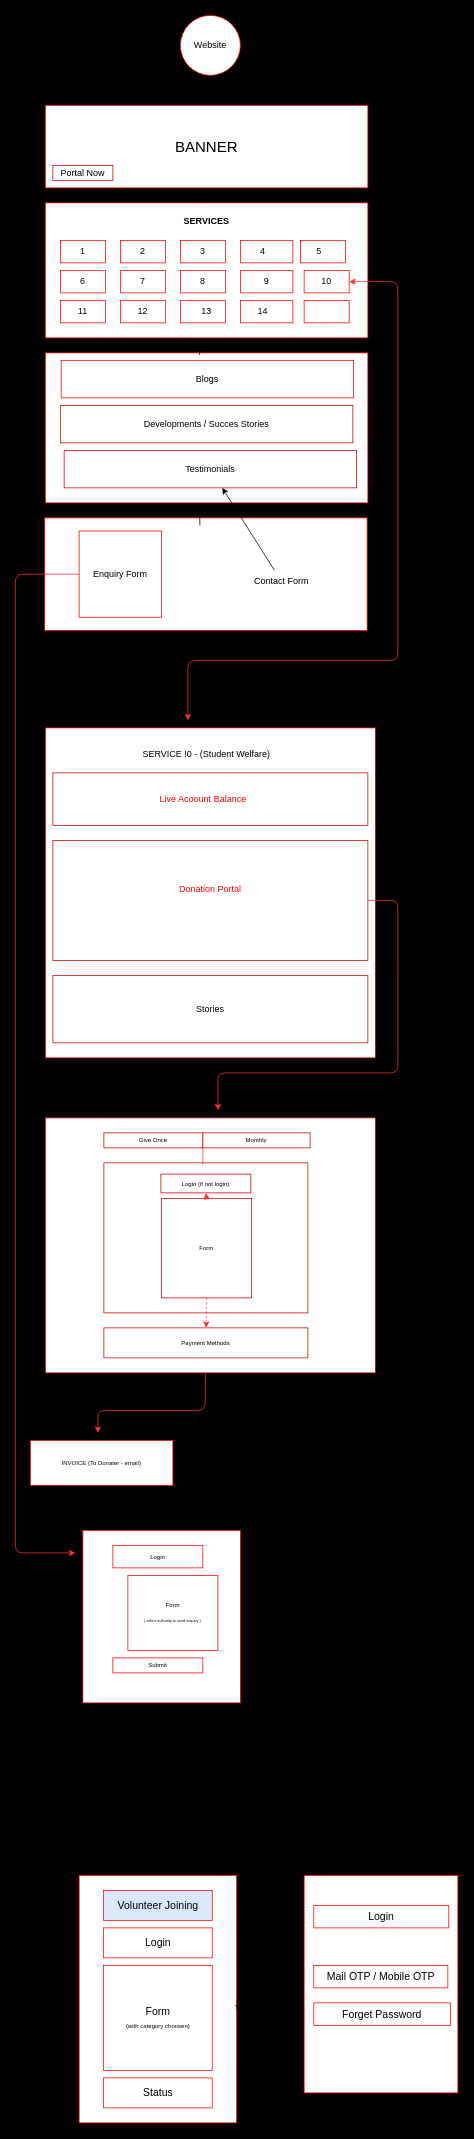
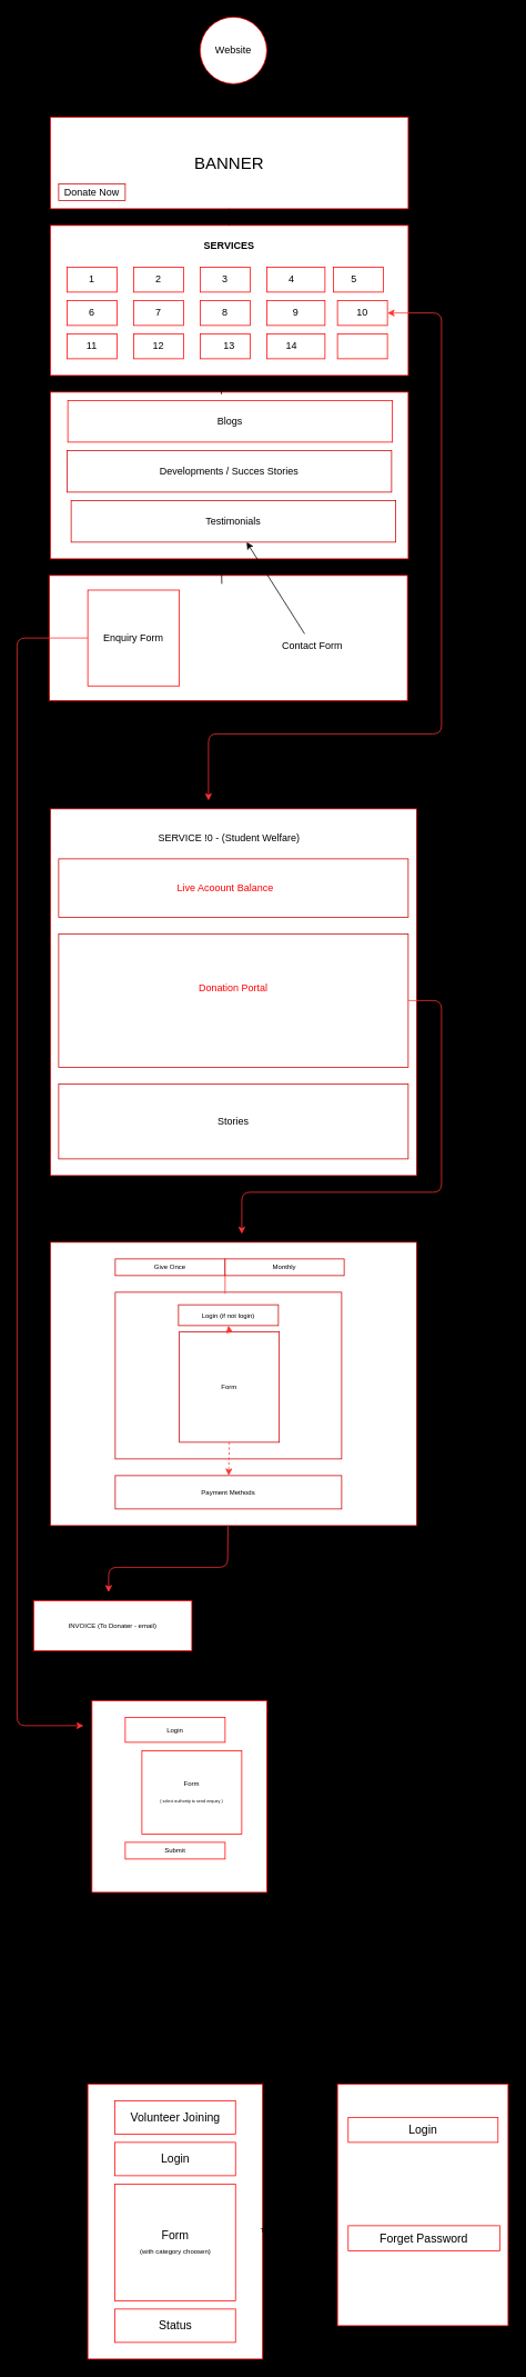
  <mxCell id="0" />
  <mxCell id="1" parent="0" />
  <mxCell id="2" style="edgeStyle=none;html=1;fontColor=#000000;" edge="1" parent="1" source="3"><mxGeometry relative="1" as="geometry"><mxPoint x="280" y="130" as="targetPoint" /></mxGeometry></mxCell>
  <mxCell id="3" value="&lt;font color=&quot;#000000&quot;&gt;Website&lt;/font&gt;" style="ellipse;whiteSpace=wrap;html=1;aspect=fixed;fillColor=#FFFFFF;strokeColor=#FF0000;" vertex="1" parent="1"><mxGeometry x="240" y="20" width="80" height="80" as="geometry" /></mxCell>
  <mxCell id="4" value="&lt;font style=&quot;font-size: 20px;&quot;&gt;BANNER&lt;/font&gt;" style="rounded=0;whiteSpace=wrap;html=1;fontColor=#000000;fillColor=#FFFFFF;strokeColor=#FF0000;" vertex="1" parent="1"><mxGeometry x="60" y="140" width="430" height="110" as="geometry" /></mxCell>
  <mxCell id="5" value="" style="rounded=0;whiteSpace=wrap;html=1;strokeColor=#FF0000;fontSize=20;fontColor=#000000;fillColor=#FFFFFF;" vertex="1" parent="1"><mxGeometry x="60" y="270" width="430" height="180" as="geometry" /></mxCell>
  <mxCell id="6" value="" style="rounded=0;whiteSpace=wrap;html=1;strokeColor=#FF0000;fontSize=20;fontColor=#000000;fillColor=#FFFFFF;" vertex="1" parent="1"><mxGeometry x="80" y="320" width="60" height="30" as="geometry" /></mxCell>
  <mxCell id="7" value="" style="rounded=0;whiteSpace=wrap;html=1;strokeColor=#FF0000;fontSize=20;fontColor=#000000;fillColor=#FFFFFF;" vertex="1" parent="1"><mxGeometry x="160" y="320" width="60" height="30" as="geometry" /></mxCell>
  <mxCell id="8" value="" style="rounded=0;whiteSpace=wrap;html=1;strokeColor=#FF0000;fontSize=20;fontColor=#000000;fillColor=#FFFFFF;" vertex="1" parent="1"><mxGeometry x="240" y="320" width="60" height="30" as="geometry" /></mxCell>
  <mxCell id="9" value="" style="rounded=0;whiteSpace=wrap;html=1;strokeColor=#FF0000;fontSize=20;fontColor=#000000;fillColor=#FFFFFF;" vertex="1" parent="1"><mxGeometry x="400" y="320" width="60" height="30" as="geometry" /></mxCell>
  <mxCell id="10" value="" style="rounded=0;whiteSpace=wrap;html=1;strokeColor=#FF0000;fontSize=20;fontColor=#000000;fillColor=#FFFFFF;" vertex="1" parent="1"><mxGeometry x="320" y="320" width="70" height="30" as="geometry" /></mxCell>
  <mxCell id="11" value="" style="rounded=0;whiteSpace=wrap;html=1;strokeColor=#FF0000;fontSize=20;fontColor=#000000;fillColor=#FFFFFF;" vertex="1" parent="1"><mxGeometry x="80" y="360" width="60" height="30" as="geometry" /></mxCell>
  <mxCell id="12" value="" style="rounded=0;whiteSpace=wrap;html=1;strokeColor=#FF0000;fontSize=20;fontColor=#000000;fillColor=#FFFFFF;" vertex="1" parent="1"><mxGeometry x="160" y="360" width="60" height="30" as="geometry" /></mxCell>
  <mxCell id="13" value="" style="rounded=0;whiteSpace=wrap;html=1;strokeColor=#FF0000;fontSize=20;fontColor=#000000;fillColor=#FFFFFF;" vertex="1" parent="1"><mxGeometry x="240" y="360" width="60" height="30" as="geometry" /></mxCell>
  <mxCell id="14" value="" style="rounded=0;whiteSpace=wrap;html=1;strokeColor=#FF0000;fontSize=20;fontColor=#000000;fillColor=#FFFFFF;" vertex="1" parent="1"><mxGeometry x="320" y="360" width="70" height="30" as="geometry" /></mxCell>
  <mxCell id="15" value="" style="rounded=0;whiteSpace=wrap;html=1;strokeColor=#FF0000;fontSize=20;fontColor=#000000;fillColor=#FFFFFF;" vertex="1" parent="1"><mxGeometry x="405" y="360" width="60" height="30" as="geometry" /></mxCell>
  <mxCell id="16" value="" style="rounded=0;whiteSpace=wrap;html=1;strokeColor=#FF0000;fontSize=20;fontColor=#000000;fillColor=#FFFFFF;" vertex="1" parent="1"><mxGeometry x="80" y="400" width="60" height="30" as="geometry" /></mxCell>
  <mxCell id="17" value="" style="rounded=0;whiteSpace=wrap;html=1;strokeColor=#FF0000;fontSize=20;fontColor=#000000;fillColor=#FFFFFF;" vertex="1" parent="1"><mxGeometry x="160" y="400" width="60" height="30" as="geometry" /></mxCell>
  <mxCell id="18" value="" style="rounded=0;whiteSpace=wrap;html=1;strokeColor=#FF0000;fontSize=20;fontColor=#000000;fillColor=#FFFFFF;" vertex="1" parent="1"><mxGeometry x="240" y="400" width="60" height="30" as="geometry" /></mxCell>
  <mxCell id="19" value="" style="rounded=0;whiteSpace=wrap;html=1;strokeColor=#FF0000;fontSize=20;fontColor=#000000;fillColor=#FFFFFF;" vertex="1" parent="1"><mxGeometry x="320" y="400" width="70" height="30" as="geometry" /></mxCell>
  <mxCell id="20" value="" style="rounded=0;whiteSpace=wrap;html=1;strokeColor=#FF0000;fontSize=20;fontColor=#000000;fillColor=#FFFFFF;" vertex="1" parent="1"><mxGeometry x="405" y="400" width="60" height="30" as="geometry" /></mxCell>
  <mxCell id="21" value="" style="endArrow=none;html=1;exitX=0.5;exitY=1;exitDx=0;exitDy=0;entryX=0.5;entryY=0;entryDx=0;entryDy=0;" edge="1" parent="1" source="4" target="5"><mxGeometry width="50" height="50" relative="1" as="geometry"><mxPoint x="400" y="390" as="sourcePoint" /><mxPoint x="450" y="340" as="targetPoint" /></mxGeometry></mxCell>
  <mxCell id="22" value="&lt;font color=&quot;#000000&quot;&gt;&lt;b&gt;SERVICES&lt;/b&gt;&lt;/font&gt;" style="text;html=1;strokeColor=none;fillColor=none;align=center;verticalAlign=middle;whiteSpace=wrap;rounded=0;" vertex="1" parent="1"><mxGeometry x="245" y="280" width="60" height="30" as="geometry" /></mxCell>
  <mxCell id="23" value="1" style="text;html=1;strokeColor=none;fillColor=none;align=center;verticalAlign=middle;whiteSpace=wrap;rounded=0;fontColor=#000000;" vertex="1" parent="1"><mxGeometry x="80" y="320" width="60" height="30" as="geometry" /></mxCell>
  <mxCell id="24" value="2" style="text;html=1;strokeColor=none;fillColor=none;align=center;verticalAlign=middle;whiteSpace=wrap;rounded=0;fontColor=#000000;" vertex="1" parent="1"><mxGeometry x="160" y="320" width="60" height="30" as="geometry" /></mxCell>
  <mxCell id="25" value="3" style="text;html=1;strokeColor=none;fillColor=none;align=center;verticalAlign=middle;whiteSpace=wrap;rounded=0;fontColor=#000000;" vertex="1" parent="1"><mxGeometry x="240" y="320" width="60" height="30" as="geometry" /></mxCell>
  <mxCell id="26" value="4" style="text;html=1;strokeColor=none;fillColor=none;align=center;verticalAlign=middle;whiteSpace=wrap;rounded=0;fontColor=#000000;" vertex="1" parent="1"><mxGeometry x="320" y="320" width="60" height="30" as="geometry" /></mxCell>
  <mxCell id="27" value="5" style="text;html=1;strokeColor=none;fillColor=none;align=center;verticalAlign=middle;whiteSpace=wrap;rounded=0;fontColor=#000000;" vertex="1" parent="1"><mxGeometry x="395" y="320" width="60" height="30" as="geometry" /></mxCell>
  <mxCell id="28" value="6" style="text;html=1;strokeColor=none;fillColor=none;align=center;verticalAlign=middle;whiteSpace=wrap;rounded=0;fontColor=#000000;" vertex="1" parent="1"><mxGeometry x="80" y="360" width="60" height="30" as="geometry" /></mxCell>
  <mxCell id="29" value="7" style="text;html=1;strokeColor=none;fillColor=none;align=center;verticalAlign=middle;whiteSpace=wrap;rounded=0;fontColor=#000000;" vertex="1" parent="1"><mxGeometry x="160" y="360" width="60" height="30" as="geometry" /></mxCell>
  <mxCell id="30" value="8" style="text;html=1;strokeColor=none;fillColor=none;align=center;verticalAlign=middle;whiteSpace=wrap;rounded=0;fontColor=#000000;" vertex="1" parent="1"><mxGeometry x="240" y="360" width="60" height="30" as="geometry" /></mxCell>
  <mxCell id="31" value="9" style="text;html=1;strokeColor=none;fillColor=none;align=center;verticalAlign=middle;whiteSpace=wrap;rounded=0;fontColor=#000000;" vertex="1" parent="1"><mxGeometry x="325" y="360" width="60" height="30" as="geometry" /></mxCell>
  <mxCell id="32" value="10" style="text;html=1;strokeColor=none;fillColor=none;align=center;verticalAlign=middle;whiteSpace=wrap;rounded=0;fontColor=#000000;" vertex="1" parent="1"><mxGeometry x="405" y="360" width="60" height="30" as="geometry" /></mxCell>
  <mxCell id="33" value="11" style="text;html=1;strokeColor=none;fillColor=none;align=center;verticalAlign=middle;whiteSpace=wrap;rounded=0;fontColor=#000000;" vertex="1" parent="1"><mxGeometry x="80" y="400" width="60" height="30" as="geometry" /></mxCell>
  <mxCell id="34" value="12" style="text;html=1;strokeColor=none;fillColor=none;align=center;verticalAlign=middle;whiteSpace=wrap;rounded=0;fontColor=#000000;" vertex="1" parent="1"><mxGeometry x="160" y="400" width="60" height="30" as="geometry" /></mxCell>
  <mxCell id="35" value="13" style="text;html=1;strokeColor=none;fillColor=none;align=center;verticalAlign=middle;whiteSpace=wrap;rounded=0;fontColor=#000000;" vertex="1" parent="1"><mxGeometry x="245" y="400" width="60" height="30" as="geometry" /></mxCell>
  <mxCell id="36" value="14" style="text;html=1;strokeColor=none;fillColor=none;align=center;verticalAlign=middle;whiteSpace=wrap;rounded=0;fontColor=#000000;" vertex="1" parent="1"><mxGeometry x="320" y="400" width="60" height="30" as="geometry" /></mxCell>
  <mxCell id="37" value="" style="rounded=0;whiteSpace=wrap;html=1;fontColor=#000000;fillColor=#FFFFFF;strokeColor=#FF0000;" vertex="1" parent="1"><mxGeometry x="60" y="470" width="430" height="200" as="geometry" /></mxCell>
  <mxCell id="38" value="" style="endArrow=none;html=1;fontColor=#000000;entryX=0.478;entryY=1.007;entryDx=0;entryDy=0;entryPerimeter=0;exitX=0.478;exitY=0.013;exitDx=0;exitDy=0;exitPerimeter=0;" edge="1" parent="1" source="37" target="5"><mxGeometry width="50" height="50" relative="1" as="geometry"><mxPoint x="400" y="510" as="sourcePoint" /><mxPoint x="450" y="460" as="targetPoint" /></mxGeometry></mxCell>
  <mxCell id="39" value="Blogs" style="rounded=0;whiteSpace=wrap;html=1;fontColor=#000000;fillColor=#FFFFFF;strokeColor=#FF0000;" vertex="1" parent="1"><mxGeometry x="81" y="480" width="390" height="50" as="geometry" /></mxCell>
  <mxCell id="40" value="Developments / Succes Stories" style="rounded=0;whiteSpace=wrap;html=1;fontColor=#000000;fillColor=#FFFFFF;strokeColor=#CC0000;" vertex="1" parent="1"><mxGeometry x="80" y="540" width="390" height="50" as="geometry" /></mxCell>
  <mxCell id="41" value="" style="rounded=0;whiteSpace=wrap;html=1;fontColor=#000000;fillColor=#FFFFFF;strokeColor=#FF0000;" vertex="1" parent="1"><mxGeometry x="59" y="690" width="430" height="150" as="geometry" /></mxCell>
  <mxCell id="42" value="" style="endArrow=none;html=1;fontColor=#000000;exitX=0.478;exitY=1.008;exitDx=0;exitDy=0;exitPerimeter=0;" edge="1" parent="1" source="37"><mxGeometry width="50" height="50" relative="1" as="geometry"><mxPoint x="400" y="390" as="sourcePoint" /><mxPoint x="266" y="700" as="targetPoint" /></mxGeometry></mxCell>
  <mxCell id="43" value="Enquiry Form" style="rounded=0;whiteSpace=wrap;html=1;fontColor=#000000;fillColor=#FFFFFF;strokeColor=#FF0000;" vertex="1" parent="1"><mxGeometry x="105" y="707.5" width="110" height="115" as="geometry" /></mxCell>
  <mxCell id="44" value="" style="edgeStyle=none;html=1;fontColor=#000000;" edge="1" parent="1" source="45" target="75"><mxGeometry relative="1" as="geometry" /></mxCell>
  <mxCell id="45" value="Contact Form" style="text;html=1;strokeColor=none;fillColor=none;align=center;verticalAlign=middle;whiteSpace=wrap;rounded=0;fontColor=#000000;" vertex="1" parent="1"><mxGeometry x="320" y="760" width="110" height="30" as="geometry" /></mxCell>
  <mxCell id="46" value="" style="endArrow=classic;startArrow=classic;html=1;strokeColor=#FF3333;fontColor=#000000;exitX=1;exitY=0.5;exitDx=0;exitDy=0;" edge="1" parent="1" source="32"><mxGeometry width="50" height="50" relative="1" as="geometry"><mxPoint x="670" y="740" as="sourcePoint" /><mxPoint x="250" y="960" as="targetPoint" /><Array as="points"><mxPoint x="530" y="375" /><mxPoint x="530" y="880" /><mxPoint x="250" y="880" /></Array></mxGeometry></mxCell>
  <mxCell id="47" value="" style="rounded=0;whiteSpace=wrap;html=1;strokeColor=#CC0000;fontColor=#000000;fillColor=#FFFFFF;" vertex="1" parent="1"><mxGeometry x="60" y="970" width="440" height="440" as="geometry" /></mxCell>
  <mxCell id="48" value="Text" style="text;html=1;strokeColor=none;fillColor=none;align=center;verticalAlign=middle;whiteSpace=wrap;rounded=0;fontColor=#000000;" vertex="1" parent="1"><mxGeometry x="340" y="940" width="60" height="30" as="geometry" /></mxCell>
  <mxCell id="49" value="SERVICE !0 - (Student Welfare)" style="text;html=1;strokeColor=none;fillColor=none;align=center;verticalAlign=middle;whiteSpace=wrap;rounded=0;fontColor=#000000;" vertex="1" parent="1"><mxGeometry x="150" y="990" width="250" height="30" as="geometry" /></mxCell>
  <mxCell id="50" value="" style="rounded=0;whiteSpace=wrap;html=1;strokeColor=#CC0000;fontColor=#000000;fillColor=#FFFFFF;" vertex="1" parent="1"><mxGeometry x="70" y="1030" width="420" height="70" as="geometry" /></mxCell>
  <mxCell id="51" value="Text" style="text;html=1;strokeColor=none;fillColor=none;align=center;verticalAlign=middle;whiteSpace=wrap;rounded=0;fontColor=#000000;" vertex="1" parent="1"><mxGeometry x="340" y="930" width="60" height="30" as="geometry" /></mxCell>
  <mxCell id="52" value="&lt;font color=&quot;#ff0000&quot;&gt;Live Acoount Balance&lt;/font&gt;" style="text;html=1;strokeColor=none;fillColor=none;align=center;verticalAlign=middle;whiteSpace=wrap;rounded=0;fontColor=#000000;" vertex="1" parent="1"><mxGeometry x="187.5" y="1050" width="165" height="30" as="geometry" /></mxCell>
  <mxCell id="53" value="" style="rounded=0;whiteSpace=wrap;html=1;strokeColor=#CC0000;fontColor=#FF0000;fillColor=#FFFFFF;" vertex="1" parent="1"><mxGeometry x="70" y="1120" width="420" height="160" as="geometry" /></mxCell>
  <mxCell id="54" value="Donation Portal" style="text;html=1;strokeColor=none;fillColor=none;align=center;verticalAlign=middle;whiteSpace=wrap;rounded=0;fontColor=#FF0000;" vertex="1" parent="1"><mxGeometry x="210" y="1170" width="140" height="30" as="geometry" /></mxCell>
  <mxCell id="55" value="&lt;font color=&quot;#000000&quot;&gt;Stories&lt;/font&gt;" style="rounded=0;whiteSpace=wrap;html=1;strokeColor=#CC0000;fontColor=#FF0000;fillColor=#FFFFFF;" vertex="1" parent="1"><mxGeometry x="70" y="1300" width="420" height="90" as="geometry" /></mxCell>
  <mxCell id="56" value="" style="endArrow=classic;html=1;strokeColor=#FF3333;fontColor=#000000;exitX=1;exitY=0.5;exitDx=0;exitDy=0;" edge="1" parent="1" source="53"><mxGeometry width="50" height="50" relative="1" as="geometry"><mxPoint x="350" y="1150" as="sourcePoint" /><mxPoint x="290" y="1480" as="targetPoint" /><Array as="points"><mxPoint x="530" y="1200" /><mxPoint x="530" y="1430" /><mxPoint x="290" y="1430" /></Array></mxGeometry></mxCell>
  <mxCell id="57" value="" style="rounded=0;whiteSpace=wrap;html=1;strokeColor=#CC0000;fontColor=#000000;fillColor=#FFFFFF;" vertex="1" parent="1"><mxGeometry x="60" y="1490" width="440" height="340" as="geometry" /></mxCell>
- <mxCell id="58" value="Portal Now" style="rounded=0;whiteSpace=wrap;html=1;strokeColor=#CC0000;fontColor=#000000;fillColor=#FFFFFF;" vertex="1" parent="1"><mxGeometry x="70" y="220" width="80" height="20" as="geometry" /></mxCell>
+ <mxCell id="58" value="Donate Now" style="rounded=0;whiteSpace=wrap;html=1;strokeColor=#CC0000;fontColor=#000000;fillColor=#FFFFFF;" vertex="1" parent="1"><mxGeometry x="70" y="220" width="80" height="20" as="geometry" /></mxCell>
  <mxCell id="59" value="Give Once" style="rounded=0;whiteSpace=wrap;html=1;strokeColor=#CC0000;fontSize=8;fontColor=#000000;fillColor=#FFFFFF;" vertex="1" parent="1"><mxGeometry x="138" y="1510" width="132" height="20" as="geometry" /></mxCell>
  <mxCell id="60" value="Monthly" style="rounded=0;whiteSpace=wrap;html=1;strokeColor=#CC0000;fontSize=8;fontColor=#000000;fillColor=#FFFFFF;" vertex="1" parent="1"><mxGeometry x="270" y="1510" width="143" height="20" as="geometry" /></mxCell>
  <mxCell id="61" value="" style="rounded=0;whiteSpace=wrap;html=1;strokeColor=#CC0000;fontSize=8;fontColor=#000000;fillColor=#FFFFFF;" vertex="1" parent="1"><mxGeometry x="138" y="1550" width="272" height="200" as="geometry" /></mxCell>
  <mxCell id="62" value="Login (if not login)" style="rounded=0;whiteSpace=wrap;html=1;strokeColor=#CC0000;fontSize=8;fontColor=#000000;fillColor=#FFFFFF;" vertex="1" parent="1"><mxGeometry x="214" y="1565" width="120" height="25" as="geometry" /></mxCell>
  <mxCell id="63" value="Form" style="rounded=0;whiteSpace=wrap;html=1;strokeColor=#CC0000;fontSize=8;fontColor=#000000;fillColor=#FFFFFF;" vertex="1" parent="1"><mxGeometry x="215" y="1597.5" width="120" height="132.5" as="geometry" /></mxCell>
  <mxCell id="64" value="Payment Methods" style="rounded=0;whiteSpace=wrap;html=1;strokeColor=#CC0000;fontSize=8;fontColor=#000000;fillColor=#FFFFFF;" vertex="1" parent="1"><mxGeometry x="138" y="1770" width="272" height="40" as="geometry" /></mxCell>
  <mxCell id="65" value="" style="endArrow=none;html=1;strokeColor=#FF3333;fontSize=8;fontColor=#000000;entryX=1;entryY=1;entryDx=0;entryDy=0;exitX=0.485;exitY=0.008;exitDx=0;exitDy=0;exitPerimeter=0;" edge="1" parent="1" source="61" target="59"><mxGeometry width="50" height="50" relative="1" as="geometry"><mxPoint x="340" y="1660" as="sourcePoint" /><mxPoint x="390" y="1610" as="targetPoint" /></mxGeometry></mxCell>
  <mxCell id="66" value="" style="endArrow=block;html=1;strokeColor=#FF3333;fontSize=8;fontColor=#000000;entryX=0.5;entryY=1;entryDx=0;entryDy=0;exitX=0.5;exitY=0;exitDx=0;exitDy=0;" edge="1" parent="1" source="63" target="62"><mxGeometry width="50" height="50" relative="1" as="geometry"><mxPoint x="279.92" y="1561.6" as="sourcePoint" /><mxPoint x="280" y="1540" as="targetPoint" /></mxGeometry></mxCell>
  <mxCell id="67" value="" style="endArrow=classic;html=1;strokeColor=#FF3333;fontSize=8;fontColor=#000000;exitX=0.5;exitY=1;exitDx=0;exitDy=0;dashed=1;" edge="1" parent="1" source="63" target="64"><mxGeometry width="50" height="50" relative="1" as="geometry"><mxPoint x="340" y="1730" as="sourcePoint" /><mxPoint x="390" y="1680" as="targetPoint" /></mxGeometry></mxCell>
  <mxCell id="68" value="" style="endArrow=classic;html=1;strokeColor=#FF3333;fontSize=8;fontColor=#000000;exitX=0.485;exitY=1.002;exitDx=0;exitDy=0;exitPerimeter=0;" edge="1" parent="1" source="57"><mxGeometry width="50" height="50" relative="1" as="geometry"><mxPoint x="340" y="1930" as="sourcePoint" /><mxPoint x="130" y="1910" as="targetPoint" /><Array as="points"><mxPoint x="273" y="1880" /><mxPoint x="130" y="1880" /></Array></mxGeometry></mxCell>
  <mxCell id="69" value="INVOICE (To Donater - email)" style="rounded=0;whiteSpace=wrap;html=1;strokeColor=#FF0000;fontSize=8;fontColor=#000000;fillColor=#FFFFFF;" vertex="1" parent="1"><mxGeometry x="40" y="1920" width="190" height="60" as="geometry" /></mxCell>
  <mxCell id="70" value="" style="endArrow=classic;html=1;strokeColor=#FF3333;fontSize=8;fontColor=#000000;exitX=0;exitY=0.5;exitDx=0;exitDy=0;" edge="1" parent="1" source="43"><mxGeometry width="50" height="50" relative="1" as="geometry"><mxPoint x="290" y="700" as="sourcePoint" /><mxPoint x="100" y="2070" as="targetPoint" /><Array as="points"><mxPoint x="20" y="765" /><mxPoint x="20" y="2070" /></Array></mxGeometry></mxCell>
  <mxCell id="71" value="" style="rounded=0;whiteSpace=wrap;html=1;strokeColor=#FF0000;fontSize=8;fontColor=#000000;fillColor=#FFFFFF;" vertex="1" parent="1"><mxGeometry x="110" y="2040" width="210" height="230" as="geometry" /></mxCell>
  <mxCell id="72" value="Login" style="rounded=0;whiteSpace=wrap;html=1;strokeColor=#FF0000;fontSize=8;fontColor=#000000;fillColor=#FFFFFF;" vertex="1" parent="1"><mxGeometry x="150" y="2060" width="120" height="30" as="geometry" /></mxCell>
  <mxCell id="73" value="Form&lt;br&gt;&lt;br&gt;&lt;font style=&quot;font-size: 5px;&quot;&gt;( select authority to send enquiry )&lt;/font&gt;" style="rounded=0;whiteSpace=wrap;html=1;strokeColor=#FF0000;fontSize=8;fontColor=#000000;fillColor=#FFFFFF;" vertex="1" parent="1"><mxGeometry x="170" y="2100" width="120" height="100" as="geometry" /></mxCell>
  <mxCell id="74" value="Submit" style="rounded=0;whiteSpace=wrap;html=1;strokeColor=#FF0000;fontSize=8;fontColor=#000000;fillColor=#FFFFFF;" vertex="1" parent="1"><mxGeometry x="150" y="2210" width="120" height="20" as="geometry" /></mxCell>
  <mxCell id="75" value="Testimonials" style="rounded=0;whiteSpace=wrap;html=1;fontColor=#000000;fillColor=#FFFFFF;strokeColor=#CC0000;" vertex="1" parent="1"><mxGeometry x="85" y="600" width="390" height="50" as="geometry" /></mxCell>
  <mxCell id="76" value="" style="rounded=0;whiteSpace=wrap;html=1;strokeColor=#FF0000;fontSize=8;fontColor=#000000;fillColor=#FFFFFF;" vertex="1" parent="1"><mxGeometry x="105" y="2500" width="210" height="330" as="geometry" /></mxCell>
- <mxCell id="77" value="&lt;font style=&quot;font-size: 14px;&quot;&gt;Volunteer Joining&lt;/font&gt;" style="rounded=0;whiteSpace=wrap;html=1;strokeColor=#FF0000;fontSize=5;fontColor=#000000;fillColor=#dae8fc;" vertex="1" parent="1"><mxGeometry x="137.5" y="2520" width="145" height="40" as="geometry" /></mxCell>
+ <mxCell id="77" value="&lt;font style=&quot;font-size: 14px;&quot;&gt;Volunteer Joining&lt;/font&gt;" style="rounded=0;whiteSpace=wrap;html=1;strokeColor=#FF0000;fontSize=5;fontColor=#000000;fillColor=#FFFFFF;" vertex="1" parent="1"><mxGeometry x="137.5" y="2520" width="145" height="40" as="geometry" /></mxCell>
  <mxCell id="78" value="&lt;font style=&quot;font-size: 14px;&quot;&gt;Login&lt;/font&gt;" style="rounded=0;whiteSpace=wrap;html=1;strokeColor=#FF0000;fontSize=5;fontColor=#000000;fillColor=#FFFFFF;" vertex="1" parent="1"><mxGeometry x="137.5" y="2570" width="145" height="40" as="geometry" /></mxCell>
  <mxCell id="79" value="&lt;font style=&quot;&quot;&gt;&lt;span style=&quot;font-size: 14px;&quot;&gt;Form&lt;/span&gt;&lt;br&gt;&lt;br&gt;&lt;font style=&quot;font-size: 8px;&quot;&gt;(with category choosen)&lt;/font&gt;&lt;br&gt;&lt;/font&gt;" style="rounded=0;whiteSpace=wrap;html=1;strokeColor=#FF0000;fontSize=5;fontColor=#000000;fillColor=#FFFFFF;" vertex="1" parent="1"><mxGeometry x="137.5" y="2620" width="145" height="140" as="geometry" /></mxCell>
  <mxCell id="80" value="&lt;span style=&quot;font-size: 14px;&quot;&gt;Status&lt;/span&gt;" style="rounded=0;whiteSpace=wrap;html=1;strokeColor=#FF0000;fontSize=5;fontColor=#000000;fillColor=#FFFFFF;" vertex="1" parent="1"><mxGeometry x="137.5" y="2770" width="145" height="40" as="geometry" /></mxCell>
  <mxCell id="81" value="" style="rounded=0;whiteSpace=wrap;html=1;strokeColor=#FF0000;fontSize=8;fontColor=#000000;fillColor=#FFFFFF;" vertex="1" parent="1"><mxGeometry x="405" y="2500" width="205" height="290" as="geometry" /></mxCell>
  <mxCell id="82" value="Text" style="text;html=1;strokeColor=none;fillColor=none;align=center;verticalAlign=middle;whiteSpace=wrap;rounded=0;fontSize=8;fontColor=#000000;" vertex="1" parent="1"><mxGeometry x="290" y="2660" width="60" height="30" as="geometry" /></mxCell>
  <mxCell id="83" value="&lt;font style=&quot;font-size: 14px;&quot;&gt;Login&lt;/font&gt;" style="rounded=0;whiteSpace=wrap;html=1;strokeColor=#FF0000;fontSize=8;fontColor=#000000;fillColor=#FFFFFF;" vertex="1" parent="1"><mxGeometry x="417.88" y="2540" width="180" height="30" as="geometry" /></mxCell>
  <mxCell id="84" value="&lt;font style=&quot;font-size: 14px;&quot;&gt;Forget Password&lt;/font&gt;" style="rounded=0;whiteSpace=wrap;html=1;strokeColor=#FF0000;fontSize=8;fontColor=#000000;fillColor=#FFFFFF;" vertex="1" parent="1"><mxGeometry x="417.88" y="2670" width="182.12" height="30" as="geometry" /></mxCell>
- <mxCell id="85" value="&lt;font style=&quot;font-size: 14px;&quot;&gt;Mail OTP / Mobile OTP&lt;/font&gt;" style="rounded=0;whiteSpace=wrap;html=1;strokeColor=#FF0000;fontSize=8;fontColor=#000000;fillColor=#FFFFFF;" vertex="1" parent="1"><mxGeometry x="417.88" y="2620" width="178.75" height="30" as="geometry" /></mxCell>
